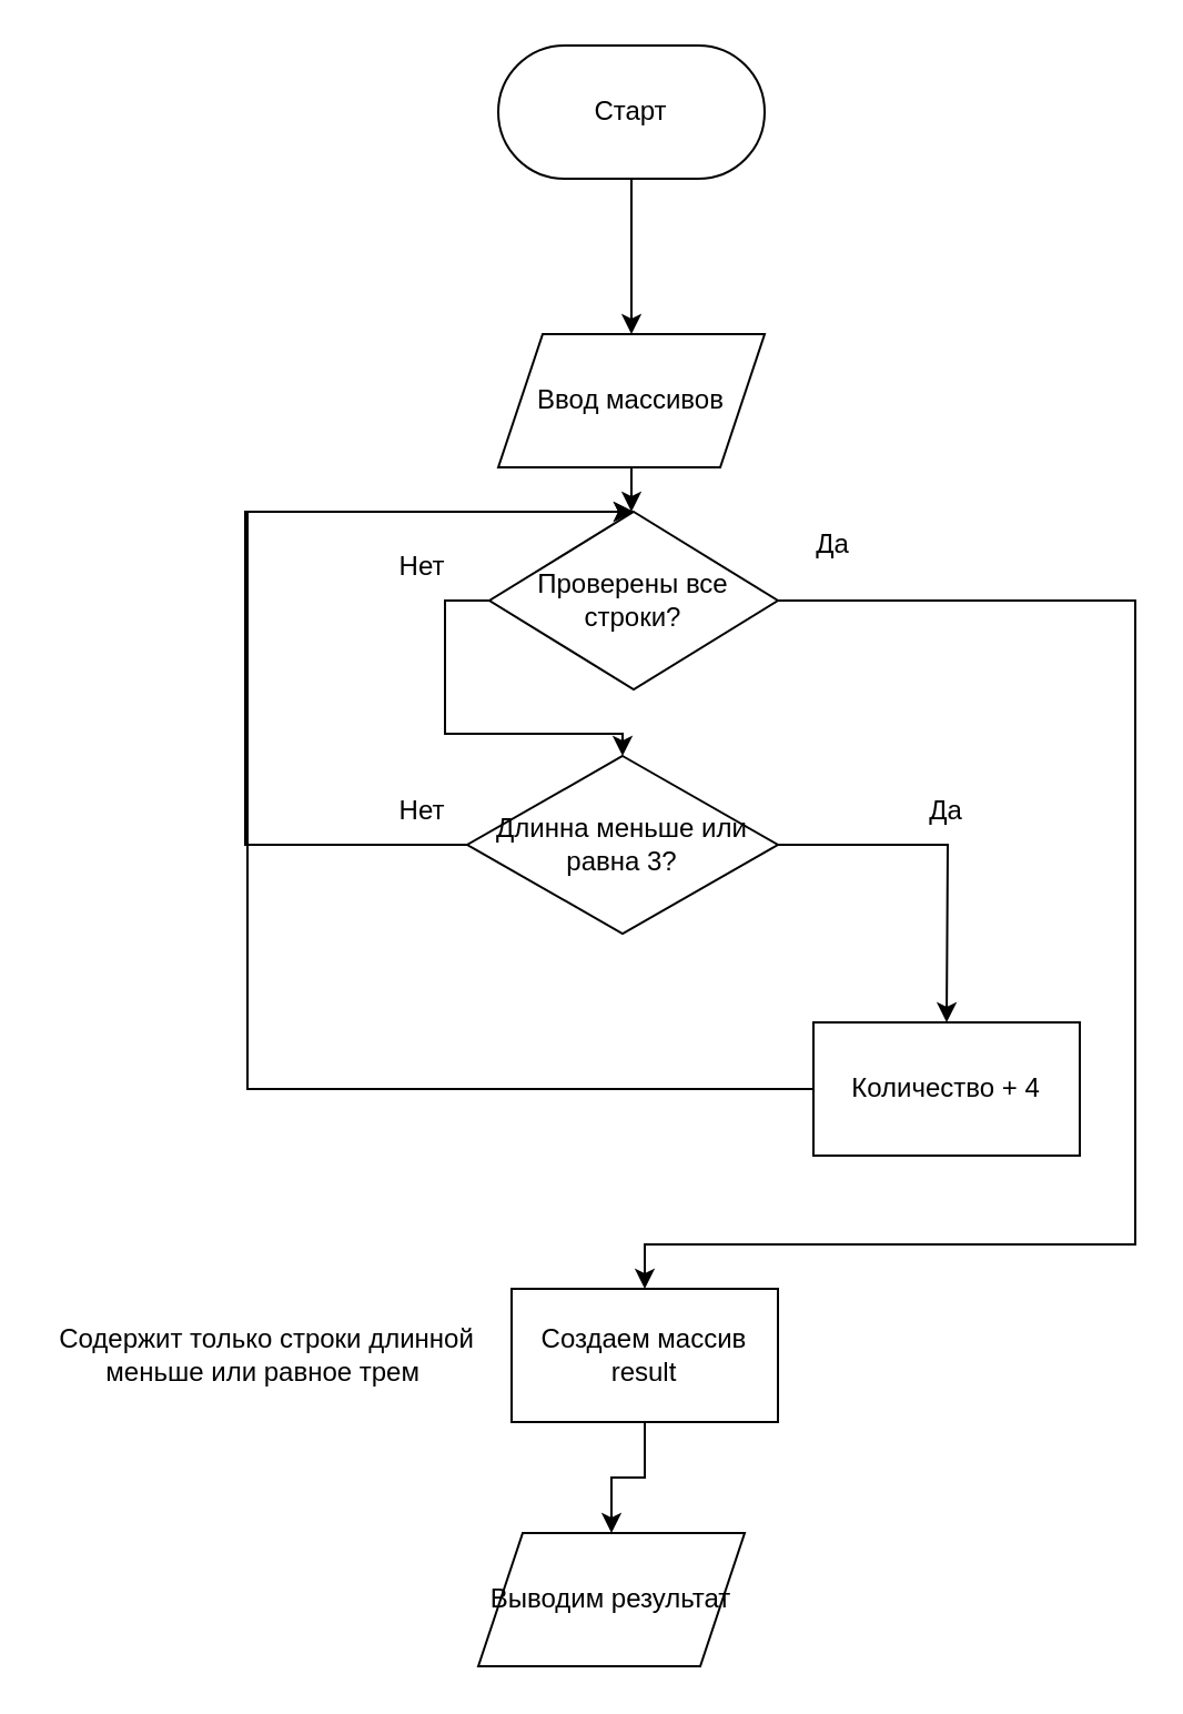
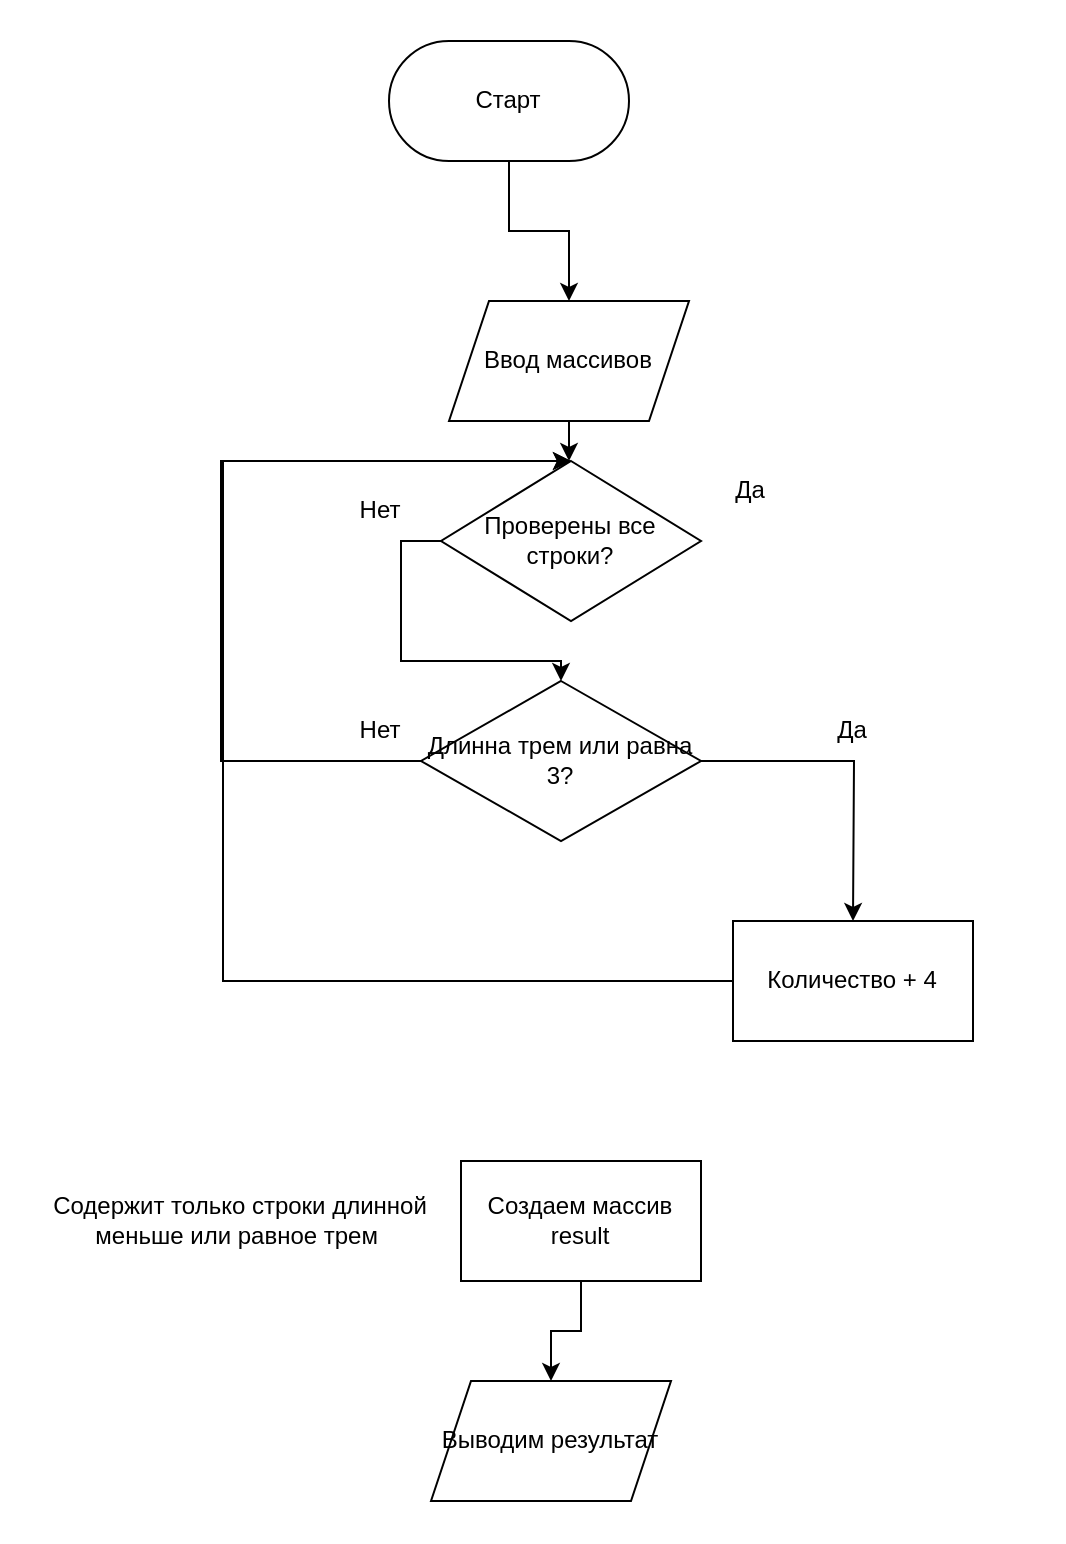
  <mxCell id="0" />
  <mxCell id="1" parent="0" />
  <mxCell id="2" style="edgeStyle=orthogonalEdgeStyle;rounded=0;orthogonalLoop=1;jettySize=auto;html=1;exitX=0.5;exitY=1;exitDx=0;exitDy=0;entryX=0.5;entryY=0;entryDx=0;entryDy=0;" edge="1" parent="1" source="3" target="5"><mxGeometry relative="1" as="geometry" /></mxCell>
- <mxCell id="3" value="Старт" style="rounded=1;whiteSpace=wrap;html=1;arcSize=50;" vertex="1" parent="1"><mxGeometry x="224" width="120" height="60" as="geometry" y="20" /></mxCell>
+ <mxCell id="3" value="Старт" style="rounded=1;whiteSpace=wrap;html=1;arcSize=50;" vertex="1" parent="1"><mxGeometry x="194" y="20" width="120" height="60" as="geometry" /></mxCell>
  <mxCell id="4" style="edgeStyle=orthogonalEdgeStyle;rounded=0;orthogonalLoop=1;jettySize=auto;html=1;exitX=0.5;exitY=1;exitDx=0;exitDy=0;entryX=0.5;entryY=0;entryDx=0;entryDy=0;" edge="1" parent="1" source="5"><mxGeometry relative="1" as="geometry"><mxPoint x="284" y="230" as="targetPoint" /><Array as="points"><mxPoint x="284" y="205" /><mxPoint x="284" y="205" /></Array></mxGeometry></mxCell>
  <mxCell id="5" value="Ввод массивов" style="shape=parallelogram;perimeter=parallelogramPerimeter;whiteSpace=wrap;html=1;fixedSize=1;" vertex="1" parent="1"><mxGeometry x="224" y="150" width="120" height="60" as="geometry" /></mxCell>
  <mxCell id="6" style="edgeStyle=orthogonalEdgeStyle;rounded=0;orthogonalLoop=1;jettySize=auto;html=1;exitX=1;exitY=0.5;exitDx=0;exitDy=0;" edge="1" parent="1" source="8"><mxGeometry relative="1" as="geometry"><mxPoint x="426" y="460" as="targetPoint" /></mxGeometry></mxCell>
  <mxCell id="7" style="edgeStyle=orthogonalEdgeStyle;rounded=0;orthogonalLoop=1;jettySize=auto;html=1;exitX=0;exitY=0.5;exitDx=0;exitDy=0;entryX=0.5;entryY=0;entryDx=0;entryDy=0;" edge="1" parent="1" source="8" target="19"><mxGeometry relative="1" as="geometry"><mxPoint x="110" y="230" as="targetPoint" /><Array as="points"><mxPoint x="110" y="380" /><mxPoint x="110" y="230" /></Array></mxGeometry></mxCell>
- <mxCell id="8" value="Длинна меньше или равна 3?" style="rhombus;whiteSpace=wrap;html=1;" vertex="1" parent="1"><mxGeometry x="210" y="340" width="140" height="80" as="geometry" /></mxCell>
+ <mxCell id="8" value="Длинна трем или равна 3?" style="rhombus;whiteSpace=wrap;html=1;" vertex="1" parent="1"><mxGeometry x="210" y="340" width="140" height="80" as="geometry" /></mxCell>
  <mxCell id="9" style="edgeStyle=orthogonalEdgeStyle;rounded=0;orthogonalLoop=1;jettySize=auto;html=1;exitX=0;exitY=0.5;exitDx=0;exitDy=0;entryX=0.5;entryY=0;entryDx=0;entryDy=0;" edge="1" parent="1" source="10" target="19"><mxGeometry relative="1" as="geometry"><mxPoint x="110" y="220" as="targetPoint" /><Array as="points"><mxPoint x="111" y="490" /><mxPoint x="111" y="230" /></Array></mxGeometry></mxCell>
  <mxCell id="10" value="Количество + 4" style="rounded=0;whiteSpace=wrap;html=1;" vertex="1" parent="1"><mxGeometry x="366" y="460" width="120" height="60" as="geometry" /></mxCell>
  <mxCell id="11" style="edgeStyle=orthogonalEdgeStyle;rounded=0;orthogonalLoop=1;jettySize=auto;html=1;exitX=0.5;exitY=1;exitDx=0;exitDy=0;entryX=0.5;entryY=0;entryDx=0;entryDy=0;" edge="1" parent="1" source="12" target="13"><mxGeometry relative="1" as="geometry" /></mxCell>
  <mxCell id="12" value="Создаем массив result" style="rounded=0;whiteSpace=wrap;html=1;" vertex="1" parent="1"><mxGeometry x="230" y="580" width="120" height="60" as="geometry" /></mxCell>
  <mxCell id="13" value="Выводим результат" style="shape=parallelogram;perimeter=parallelogramPerimeter;whiteSpace=wrap;html=1;fixedSize=1;" vertex="1" parent="1"><mxGeometry x="215" y="690" width="120" height="60" as="geometry" /></mxCell>
  <mxCell id="14" value="Содержит только строки длинной меньше или равное трем&amp;nbsp;" style="text;html=1;align=center;verticalAlign=middle;whiteSpace=wrap;rounded=0;" vertex="1" parent="1"><mxGeometry x="20" y="595" width="200" height="30" as="geometry" /></mxCell>
  <mxCell id="15" value="Нет" style="text;html=1;align=center;verticalAlign=middle;whiteSpace=wrap;rounded=0;" vertex="1" parent="1"><mxGeometry x="160" y="350" width="60" height="30" as="geometry" /></mxCell>
  <mxCell id="16" value="Да" style="text;html=1;align=center;verticalAlign=middle;whiteSpace=wrap;rounded=0;" vertex="1" parent="1"><mxGeometry x="396" y="350" width="60" height="30" as="geometry" /></mxCell>
- <mxCell id="17" style="edgeStyle=orthogonalEdgeStyle;rounded=0;orthogonalLoop=1;jettySize=auto;html=1;exitX=1;exitY=0.5;exitDx=0;exitDy=0;entryX=0.5;entryY=0;entryDx=0;entryDy=0;" edge="1" parent="1" source="19" target="12"><mxGeometry relative="1" as="geometry"><mxPoint x="285" y="570" as="targetPoint" /><Array as="points"><mxPoint x="511" y="270" /><mxPoint x="511" y="560" /><mxPoint x="290" y="560" /></Array></mxGeometry></mxCell>
  <mxCell id="18" style="edgeStyle=orthogonalEdgeStyle;rounded=0;orthogonalLoop=1;jettySize=auto;html=1;exitX=0;exitY=0.5;exitDx=0;exitDy=0;entryX=0.5;entryY=0;entryDx=0;entryDy=0;" edge="1" parent="1" source="19" target="8"><mxGeometry relative="1" as="geometry" /></mxCell>
  <mxCell id="19" value="Проверены все строки?" style="rhombus;whiteSpace=wrap;html=1;" vertex="1" parent="1"><mxGeometry x="220" y="230" width="130" height="80" as="geometry" /></mxCell>
  <mxCell id="20" value="Нет" style="text;html=1;align=center;verticalAlign=middle;whiteSpace=wrap;rounded=0;" vertex="1" parent="1"><mxGeometry x="160" y="240" width="60" height="30" as="geometry" /></mxCell>
  <mxCell id="21" value="Да" style="text;html=1;align=center;verticalAlign=middle;whiteSpace=wrap;rounded=0;" vertex="1" parent="1"><mxGeometry x="345" y="230" width="60" height="30" as="geometry" /></mxCell>
